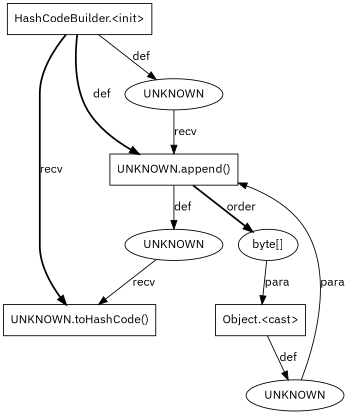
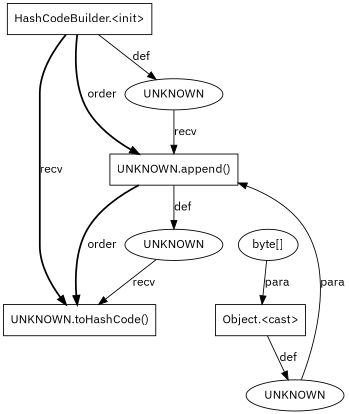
  digraph {
    fontname="IBM Plex Sans"
    node [fontname="IBM Plex Sans" shape=box]
    edge [fontname="IBM Plex Sans" style=solid]
    n1 [label="UNKNOWN.toHashCode()"]
    n2 [label=UNKNOWN shape=ellipse]
    n3 [label="UNKNOWN.append()"]
    n4 [label=UNKNOWN shape=ellipse]
    n5 [label="HashCodeBuilder.<init>"]
    n6 [label=UNKNOWN shape=ellipse]
    n7 [label="Object.<cast>"]
    n8 [label="byte[]" shape=ellipse]
    n2 -> n1 [label=recv]
-   n3 -> n8 [label=order style=bold]
+   n3 -> n1 [label=order style=bold]
    n3 -> n2 [label=def]
    n4 -> n3 [label=recv]
    n5 -> n1 [label=recv style=bold]
-   n5 -> n3 [label=def style=bold]
+   n5 -> n3 [label=order style=bold]
    n5 -> n4 [label=def]
    n6 -> n3 [label=para]
    n7 -> n6 [label=def]
    n8 -> n7 [label=para]
  }
